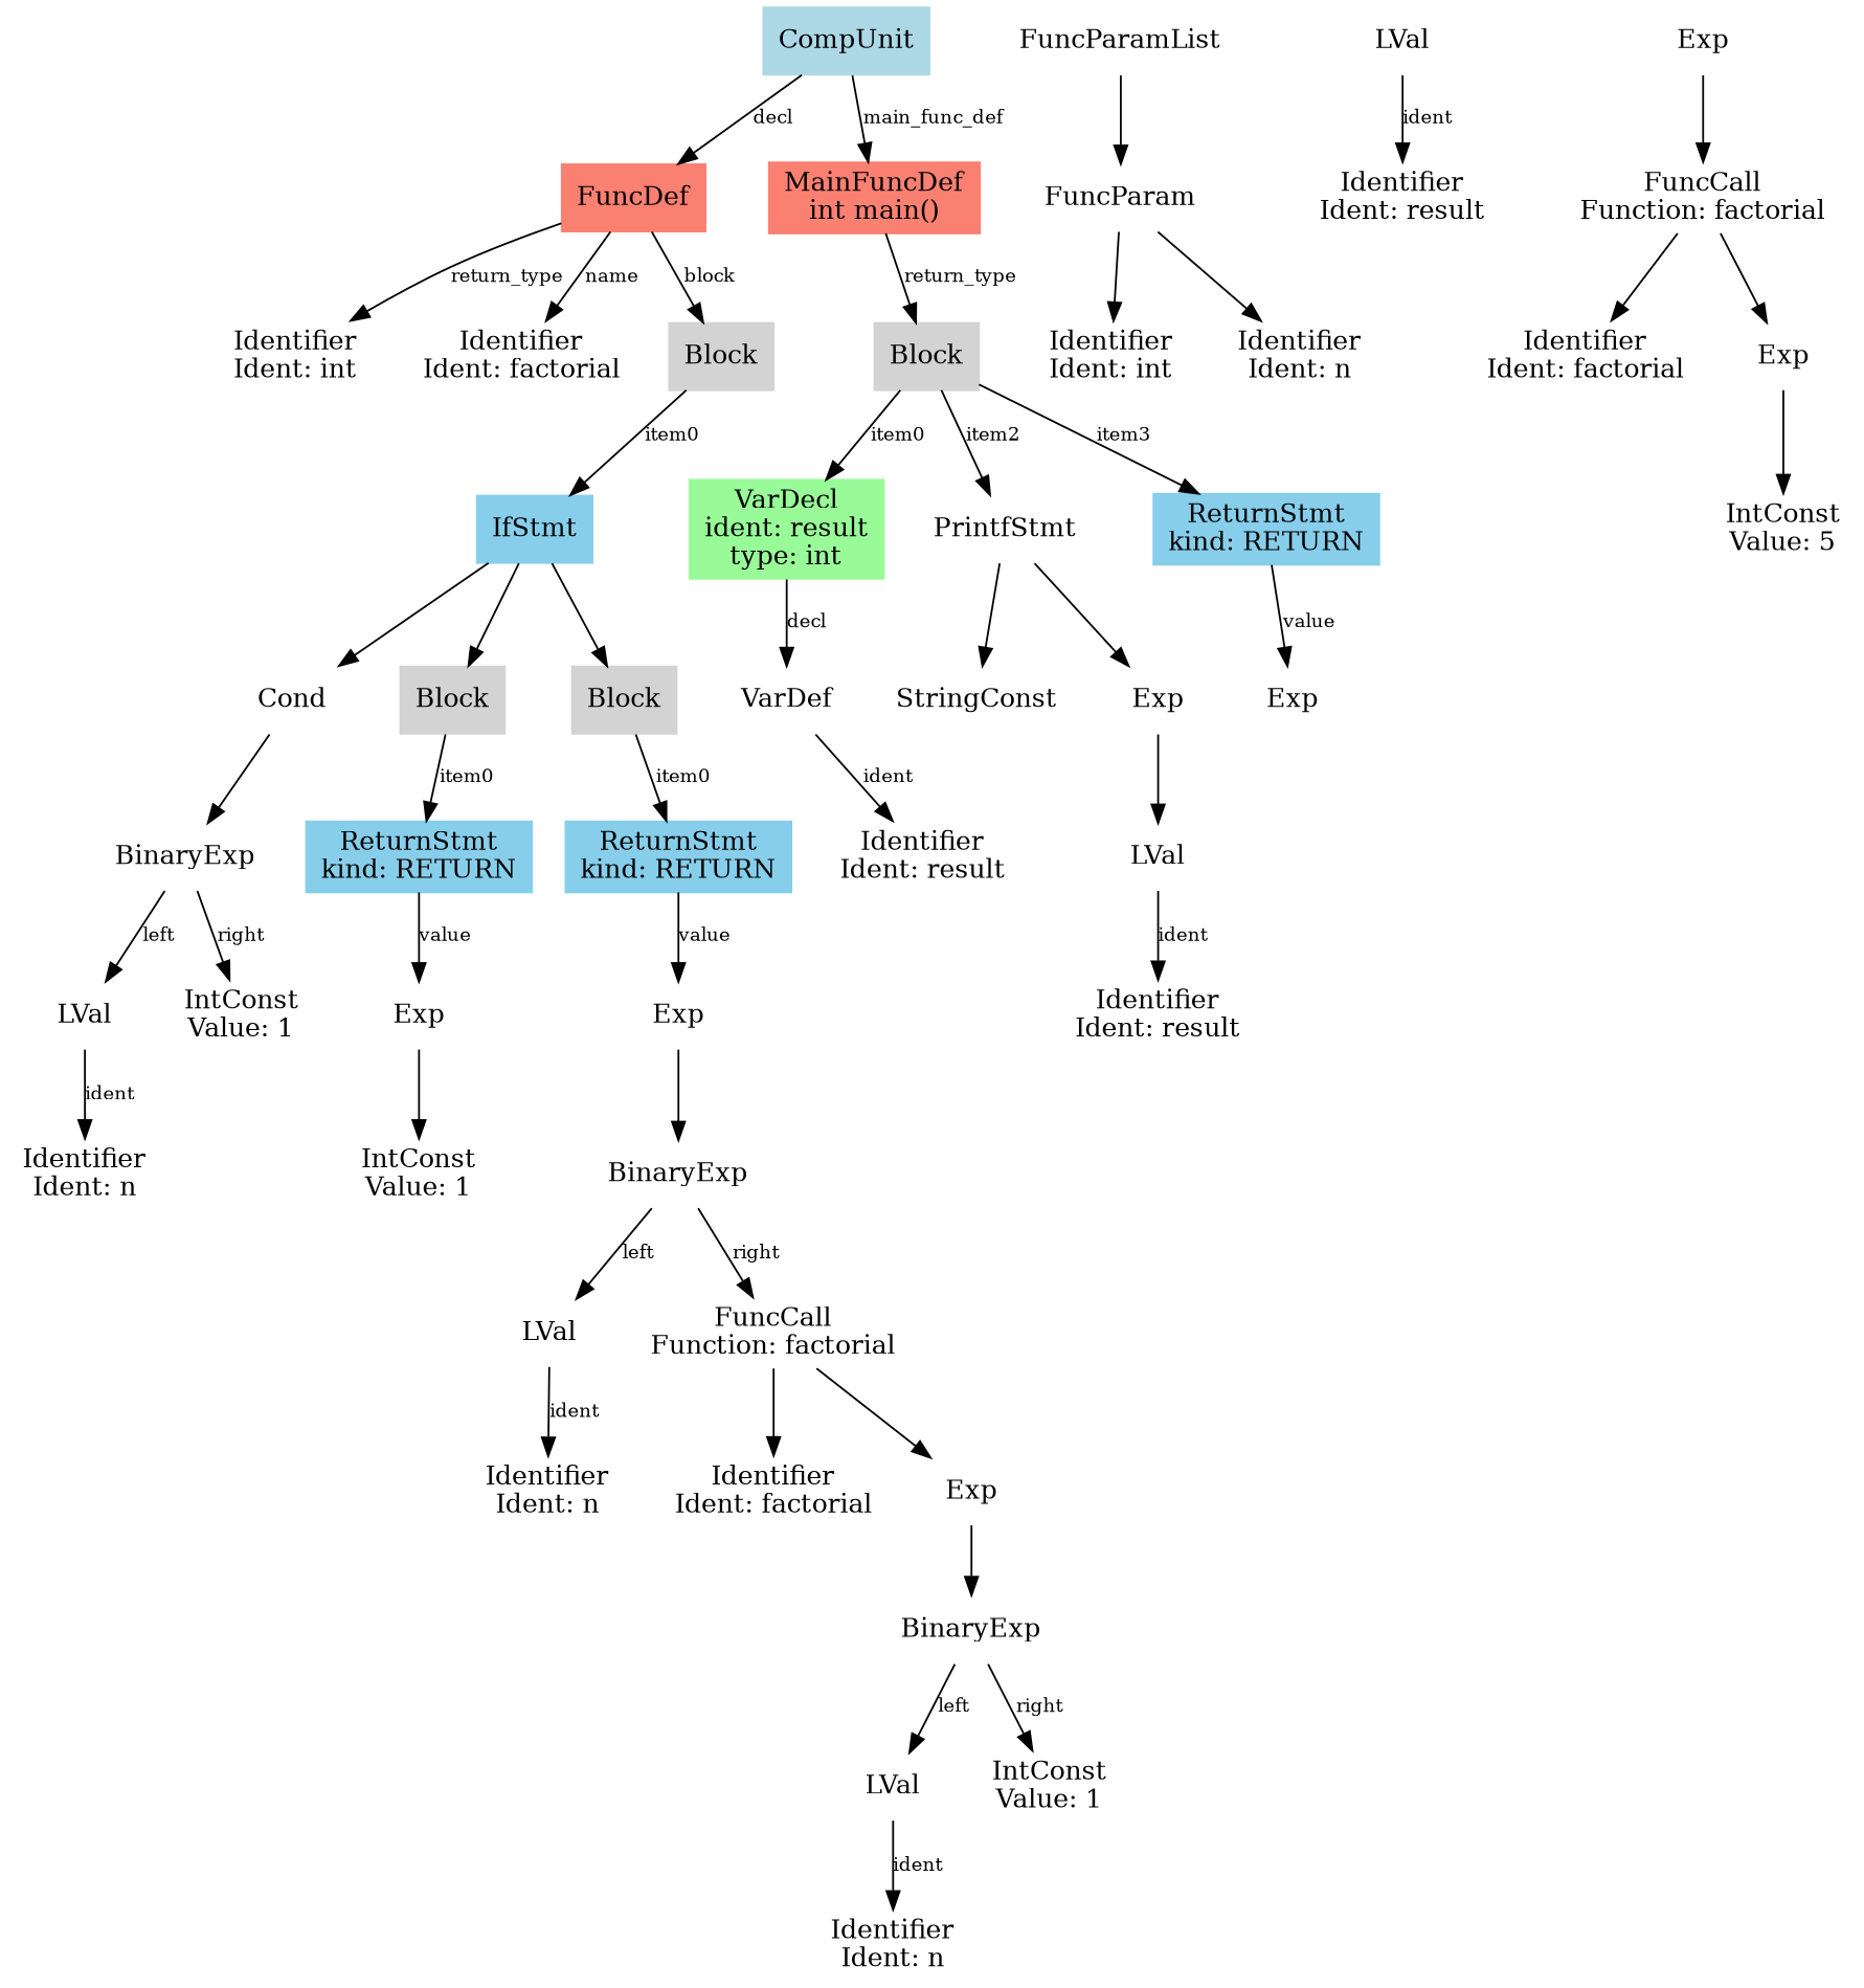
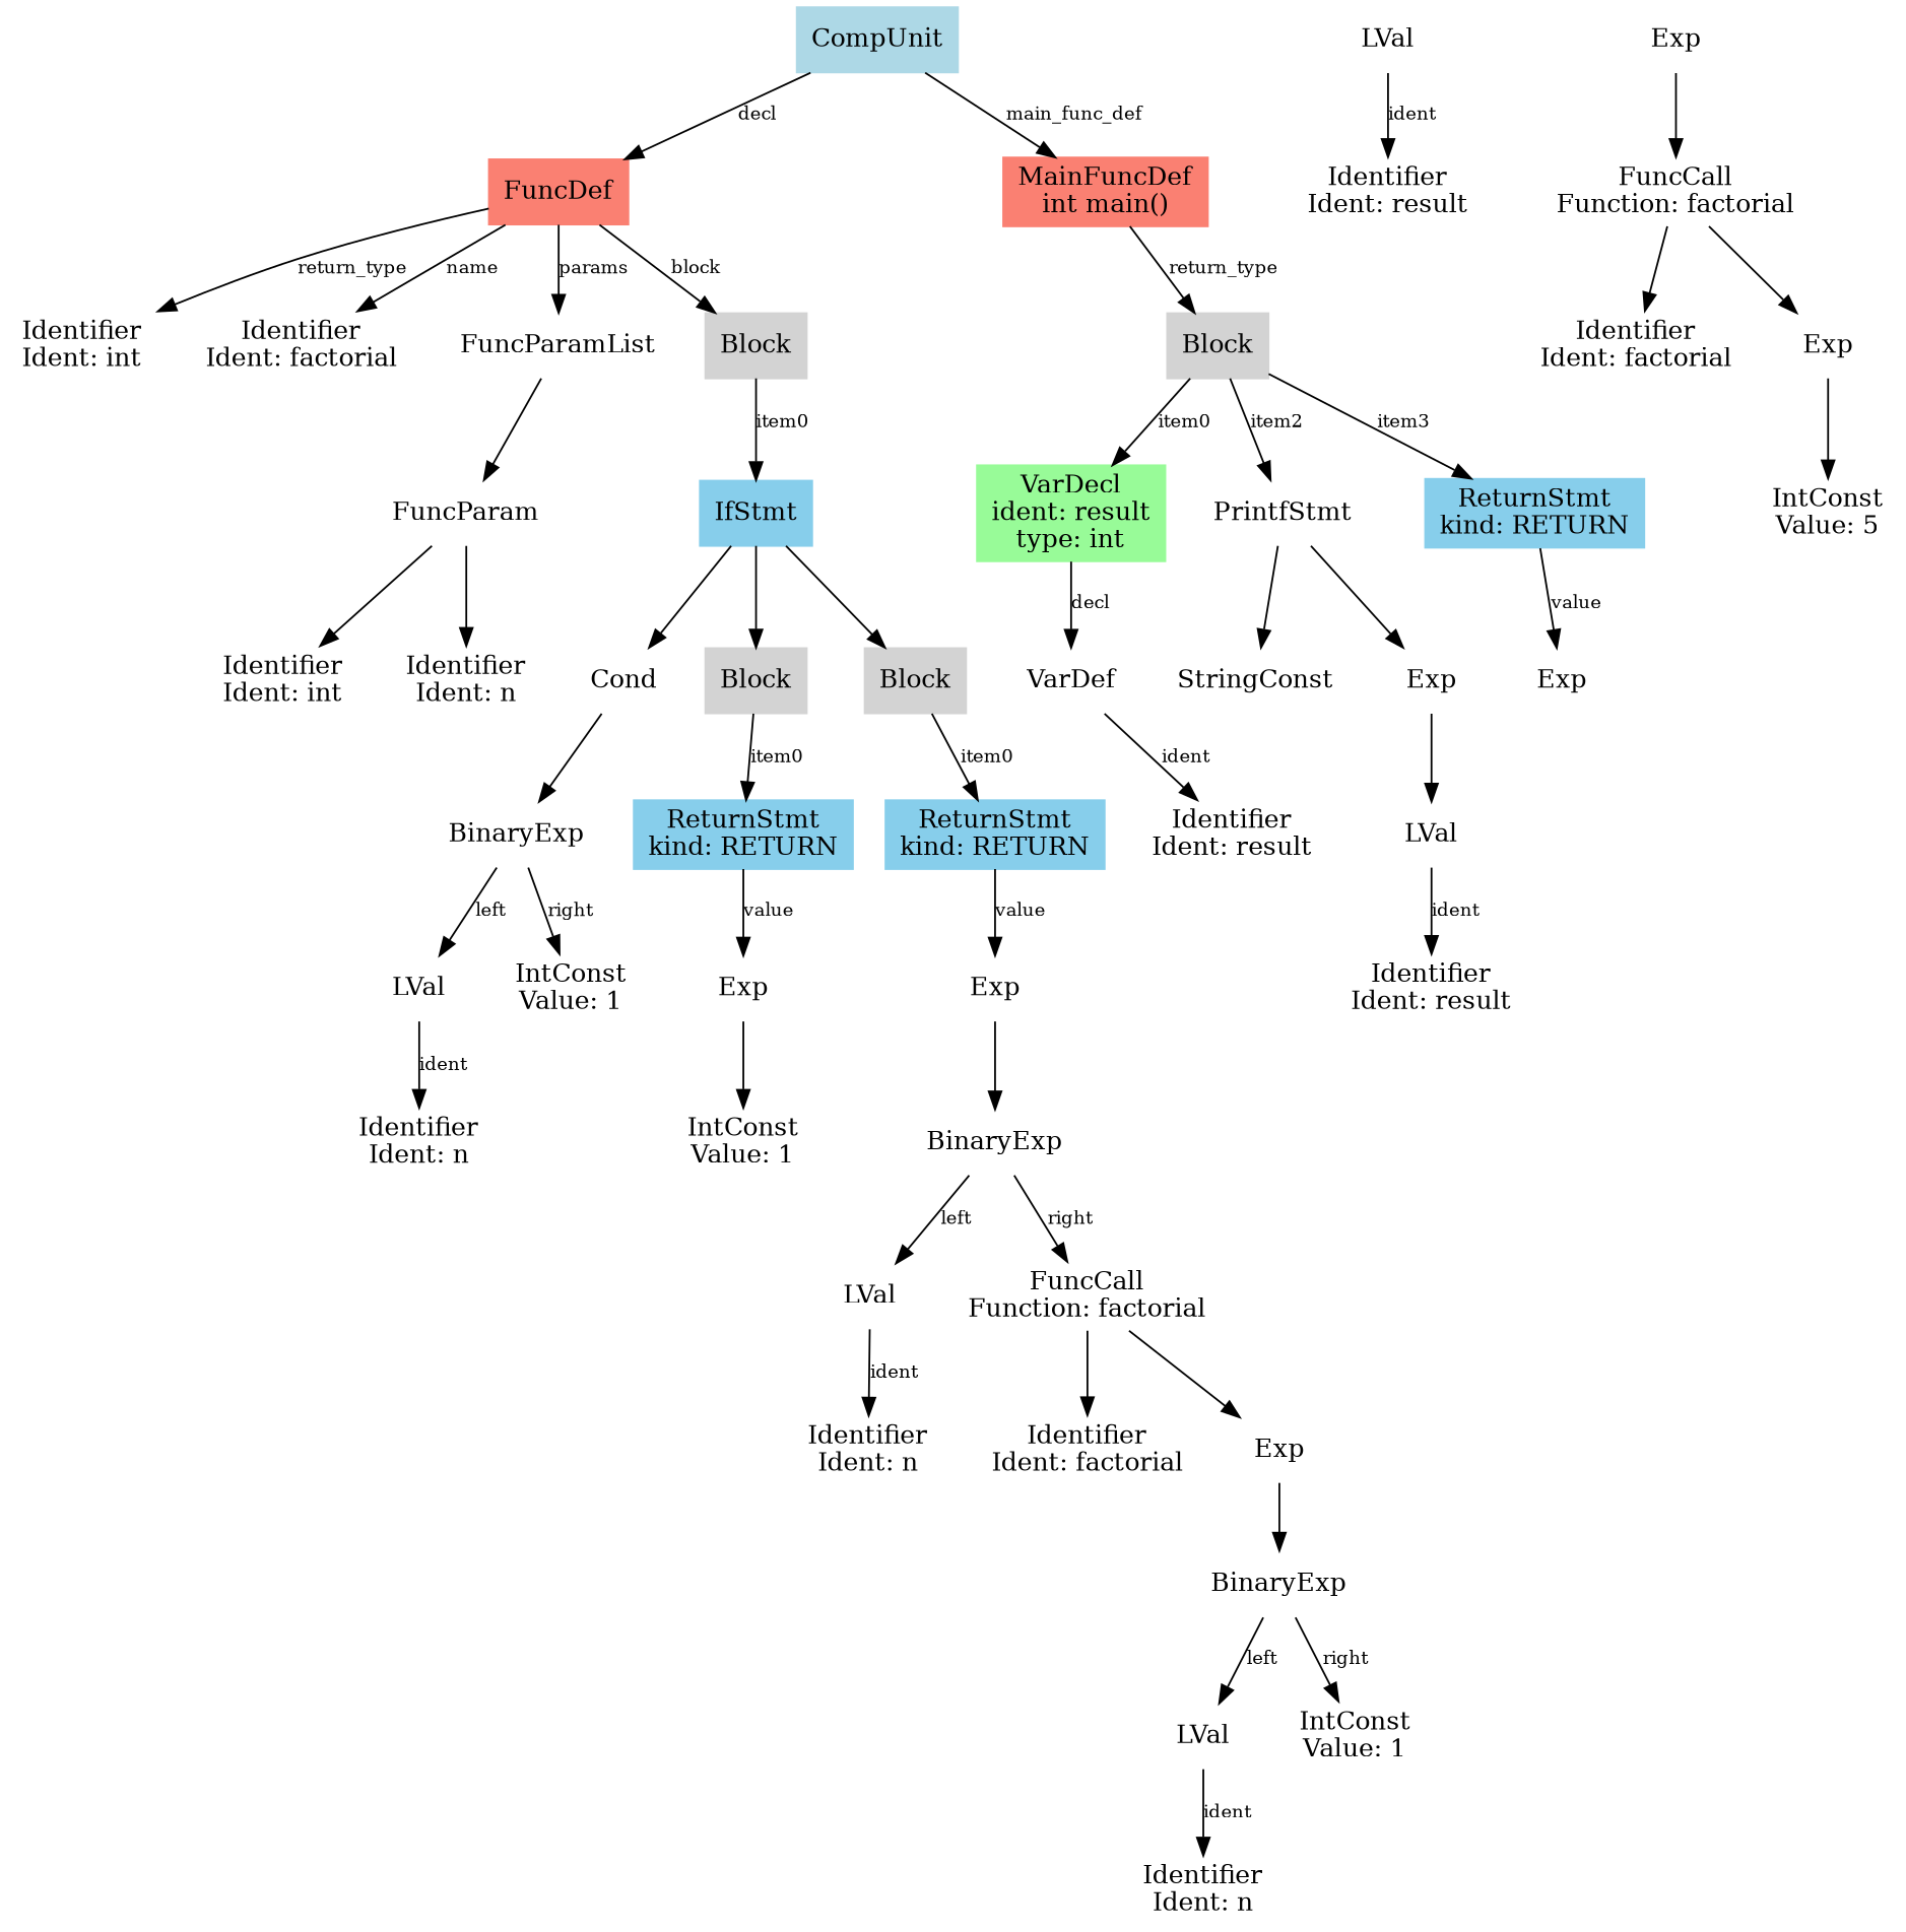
  digraph {
    node [color=white shape=box style=filled]
    edge [fontsize=10]
    n1 [color=lightblue label=CompUnit]
    n2 [color=salmon label=FuncDef]
    n3 [color=salmon label="MainFuncDef\nint main()"]
    n4 [label="Identifier\nIdent: int"]
    n5 [label="Identifier\nIdent: factorial"]
    n6 [label=FuncParamList]
    n7 [color=lightgrey label=Block]
    n8 [color=lightgrey label=Block]
    n9 [label=FuncParam]
    n10 [color=skyblue label=IfStmt]
    n11 [label="Identifier\nIdent: int"]
    n12 [label="Identifier\nIdent: n"]
    n13 [label=Cond]
    n14 [color=lightgrey label=Block]
    n15 [color=lightgrey label=Block]
    n16 [label=BinaryExp]
    n17 [color=skyblue label="ReturnStmt\nkind: RETURN"]
    n18 [color=skyblue label="ReturnStmt\nkind: RETURN"]
    n19 [label=LVal]
    n20 [label="IntConst\nValue: 1"]
    n21 [label="Identifier\nIdent: n"]
    n22 [label=Exp]
    n23 [label="IntConst\nValue: 1"]
    n24 [label=Exp]
    n25 [label=BinaryExp]
    n26 [label=LVal]
    n27 [label="FuncCall\nFunction: factorial"]
    n28 [label="Identifier\nIdent: n"]
    n29 [label="Identifier\nIdent: factorial"]
    n30 [label=Exp]
    n31 [label=BinaryExp]
    n32 [label=LVal]
    n33 [label="IntConst\nValue: 1"]
    n34 [label="Identifier\nIdent: n"]
    n35 [color=palegreen label="VarDecl\nident: result\ntype: int"]
    n36 [label=PrintfStmt]
    n37 [color=skyblue label="ReturnStmt\nkind: RETURN"]
    n38 [label=VarDef]
    n39 [label=StringConst]
    n40 [label=Exp]
    n41 [label=Exp]
    n42 [label="Identifier\nIdent: result"]
    n43 [label=LVal]
    n44 [label="Identifier\nIdent: result"]
    n45 [label=Exp]
    n46 [label="FuncCall\nFunction: factorial"]
    n47 [label="Identifier\nIdent: factorial"]
    n48 [label=Exp]
    n49 [label="IntConst\nValue: 5"]
    n50 [label=LVal]
    n51 [label="Identifier\nIdent: result"]
    n1 -> n2 [label=decl]
    n1 -> n3 [label=main_func_def]
    n2 -> n4 [label=return_type]
    n2 -> n5 [label=name]
+   n2 -> n6 [label=params]
    n2 -> n7 [label=block]
    n3 -> n8 [label=return_type]
    n6 -> n9
    n7 -> n10 [label=item0]
    n8 -> n35 [label=item0]
    n8 -> n36 [label=item2]
    n8 -> n37 [label=item3]
    n9 -> n11
    n9 -> n12
    n10 -> n13
    n10 -> n14
    n10 -> n15
    n13 -> n16
    n14 -> n17 [label=item0]
    n15 -> n18 [label=item0]
    n16 -> n19 [label=left]
    n16 -> n20 [label=right]
    n17 -> n22 [label=value]
    n18 -> n24 [label=value]
    n19 -> n21 [label=ident]
    n22 -> n23
    n24 -> n25
    n25 -> n26 [label=left]
    n25 -> n27 [label=right]
    n26 -> n28 [label=ident]
    n27 -> n29
    n27 -> n30
    n30 -> n31
    n31 -> n32 [label=left]
    n31 -> n33 [label=right]
    n32 -> n34 [label=ident]
    n35 -> n38 [label=decl]
    n36 -> n39
    n36 -> n40
    n37 -> n41 [label=value]
    n38 -> n42 [label=ident]
    n40 -> n50
    n43 -> n44 [label=ident]
    n45 -> n46
    n46 -> n47
    n46 -> n48
    n48 -> n49
    n50 -> n51 [label=ident]
  }
